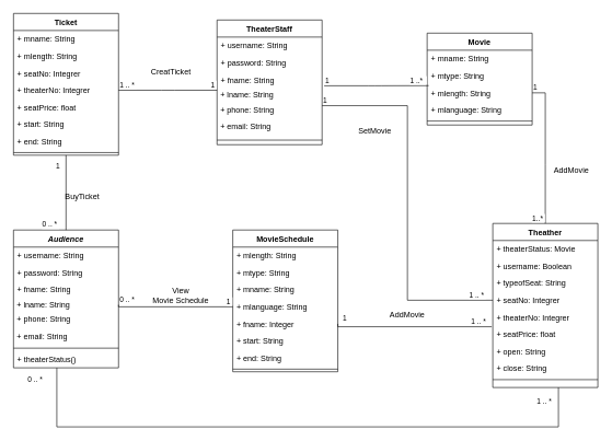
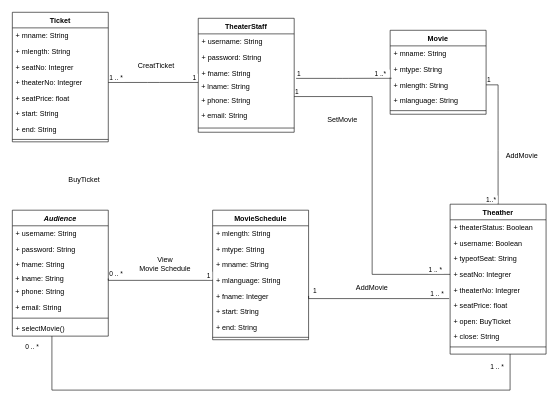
  <mxCell id="0" />
  <mxCell id="1" parent="0" />
  <mxCell id="2" value="Audience" style="swimlane;fontStyle=3;align=center;verticalAlign=top;childLayout=stackLayout;horizontal=1;startSize=26;horizontalStack=0;resizeParent=1;resizeLast=0;collapsible=1;marginBottom=0;rounded=0;shadow=0;strokeWidth=1;" parent="1" vertex="1"><mxGeometry x="20" y="350" width="160" height="210" as="geometry"><mxRectangle x="220" y="60" width="160" height="26" as="alternateBounds" /></mxGeometry></mxCell>
  <mxCell id="3" value="+ username: String" style="text;align=left;verticalAlign=top;spacingLeft=4;spacingRight=4;overflow=hidden;rotatable=0;points=[[0,0.5],[1,0.5]];portConstraint=eastwest;" parent="2" vertex="1"><mxGeometry y="26" width="160" height="26" as="geometry" /></mxCell>
  <mxCell id="4" value="+ password: String" style="text;align=left;verticalAlign=top;spacingLeft=4;spacingRight=4;overflow=hidden;rotatable=0;points=[[0,0.5],[1,0.5]];portConstraint=eastwest;rounded=0;shadow=0;html=0;" parent="2" vertex="1"><mxGeometry y="52" width="160" height="26" as="geometry" /></mxCell>
  <mxCell id="5" value="+ fname: String" style="text;align=left;verticalAlign=top;spacingLeft=4;spacingRight=4;overflow=hidden;rotatable=0;points=[[0,0.5],[1,0.5]];portConstraint=eastwest;rounded=0;shadow=0;html=0;fontSize=12;" parent="2" vertex="1"><mxGeometry y="78" width="160" height="26" as="geometry" /></mxCell>
  <mxCell id="6" value="&amp;nbsp;+ lname&lt;span&gt;: String&lt;/span&gt;" style="text;html=1;strokeColor=none;fillColor=none;align=left;verticalAlign=middle;whiteSpace=wrap;rounded=0;fontSize=12;" vertex="1" parent="2"><mxGeometry y="104" width="160" height="20" as="geometry" /></mxCell>
  <mxCell id="7" value="&amp;nbsp;+ phone&lt;span&gt;: String&lt;/span&gt;" style="text;html=1;strokeColor=none;fillColor=none;align=left;verticalAlign=middle;whiteSpace=wrap;rounded=0;fontSize=12;" vertex="1" parent="2"><mxGeometry y="124" width="160" height="26" as="geometry" /></mxCell>
  <mxCell id="8" value="&amp;nbsp;+ email&lt;span&gt;: String&lt;/span&gt;" style="text;html=1;strokeColor=none;fillColor=none;align=left;verticalAlign=middle;whiteSpace=wrap;rounded=0;fontSize=12;" vertex="1" parent="2"><mxGeometry y="150" width="160" height="26" as="geometry" /></mxCell>
  <mxCell id="9" value="" style="line;html=1;strokeWidth=1;align=left;verticalAlign=middle;spacingTop=-1;spacingLeft=3;spacingRight=3;rotatable=0;labelPosition=right;points=[];portConstraint=eastwest;" parent="2" vertex="1"><mxGeometry y="176" width="160" height="8" as="geometry" /></mxCell>
- <mxCell id="10" value="+ theaterStatus()" style="text;align=left;verticalAlign=top;spacingLeft=4;spacingRight=4;overflow=hidden;rotatable=0;points=[[0,0.5],[1,0.5]];portConstraint=eastwest;" parent="2" vertex="1"><mxGeometry y="184" width="160" height="26" as="geometry" /></mxCell>
+ <mxCell id="10" value="+ selectMovie()" style="text;align=left;verticalAlign=top;spacingLeft=4;spacingRight=4;overflow=hidden;rotatable=0;points=[[0,0.5],[1,0.5]];portConstraint=eastwest;" parent="2" vertex="1"><mxGeometry y="184" width="160" height="26" as="geometry" /></mxCell>
  <mxCell id="11" value="Movie" style="swimlane;fontStyle=1;align=center;verticalAlign=top;childLayout=stackLayout;horizontal=1;startSize=26;horizontalStack=0;resizeParent=1;resizeLast=0;collapsible=1;marginBottom=0;rounded=0;shadow=0;strokeWidth=1;" parent="1" vertex="1"><mxGeometry x="650" y="50" width="160" height="140" as="geometry"><mxRectangle x="130" y="380" width="160" height="26" as="alternateBounds" /></mxGeometry></mxCell>
  <mxCell id="12" value="+ mname: String" style="text;align=left;verticalAlign=top;spacingLeft=4;spacingRight=4;overflow=hidden;rotatable=0;points=[[0,0.5],[1,0.5]];portConstraint=eastwest;" parent="11" vertex="1"><mxGeometry y="26" width="160" height="26" as="geometry" /></mxCell>
  <mxCell id="13" value="+ mtype: String" style="text;align=left;verticalAlign=top;spacingLeft=4;spacingRight=4;overflow=hidden;rotatable=0;points=[[0,0.5],[1,0.5]];portConstraint=eastwest;" vertex="1" parent="11"><mxGeometry y="52" width="160" height="26" as="geometry" /></mxCell>
  <mxCell id="14" value="+ mlength: String" style="text;align=left;verticalAlign=top;spacingLeft=4;spacingRight=4;overflow=hidden;rotatable=0;points=[[0,0.5],[1,0.5]];portConstraint=eastwest;" vertex="1" parent="11"><mxGeometry y="78" width="160" height="26" as="geometry" /></mxCell>
  <mxCell id="15" value="+ mlanguage: String" style="text;align=left;verticalAlign=top;spacingLeft=4;spacingRight=4;overflow=hidden;rotatable=0;points=[[0,0.5],[1,0.5]];portConstraint=eastwest;" vertex="1" parent="11"><mxGeometry y="104" width="160" height="26" as="geometry" /></mxCell>
  <mxCell id="16" value="" style="line;html=1;strokeWidth=1;align=left;verticalAlign=middle;spacingTop=-1;spacingLeft=3;spacingRight=3;rotatable=0;labelPosition=right;points=[];portConstraint=eastwest;" parent="11" vertex="1"><mxGeometry y="130" width="160" height="8" as="geometry" /></mxCell>
  <mxCell id="17" value="Theather" style="swimlane;fontStyle=1;align=center;verticalAlign=top;childLayout=stackLayout;horizontal=1;startSize=26;horizontalStack=0;resizeParent=1;resizeLast=0;collapsible=1;marginBottom=0;rounded=0;shadow=0;strokeWidth=1;" parent="1" vertex="1"><mxGeometry x="750" y="340" width="160" height="250" as="geometry"><mxRectangle x="340" y="380" width="170" height="26" as="alternateBounds" /></mxGeometry></mxCell>
- <mxCell id="18" value="+ theaterStatus: Movie" style="text;align=left;verticalAlign=top;spacingLeft=4;spacingRight=4;overflow=hidden;rotatable=0;points=[[0,0.5],[1,0.5]];portConstraint=eastwest;" parent="17" vertex="1"><mxGeometry y="26" width="160" height="26" as="geometry" /></mxCell>
+ <mxCell id="18" value="+ theaterStatus: Boolean" style="text;align=left;verticalAlign=top;spacingLeft=4;spacingRight=4;overflow=hidden;rotatable=0;points=[[0,0.5],[1,0.5]];portConstraint=eastwest;" parent="17" vertex="1"><mxGeometry y="26" width="160" height="26" as="geometry" /></mxCell>
  <mxCell id="19" value="+ username: Boolean" style="text;align=left;verticalAlign=top;spacingLeft=4;spacingRight=4;overflow=hidden;rotatable=0;points=[[0,0.5],[1,0.5]];portConstraint=eastwest;" vertex="1" parent="17"><mxGeometry y="52" width="160" height="26" as="geometry" /></mxCell>
  <mxCell id="20" value="+ typeofSeat: String" style="text;align=left;verticalAlign=top;spacingLeft=4;spacingRight=4;overflow=hidden;rotatable=0;points=[[0,0.5],[1,0.5]];portConstraint=eastwest;" vertex="1" parent="17"><mxGeometry y="78" width="160" height="26" as="geometry" /></mxCell>
  <mxCell id="21" value="+ seatNo: Integrer" style="text;align=left;verticalAlign=top;spacingLeft=4;spacingRight=4;overflow=hidden;rotatable=0;points=[[0,0.5],[1,0.5]];portConstraint=eastwest;" vertex="1" parent="17"><mxGeometry y="104" width="160" height="26" as="geometry" /></mxCell>
  <mxCell id="22" value="+ theaterNo: Integrer" style="text;align=left;verticalAlign=top;spacingLeft=4;spacingRight=4;overflow=hidden;rotatable=0;points=[[0,0.5],[1,0.5]];portConstraint=eastwest;" vertex="1" parent="17"><mxGeometry y="130" width="160" height="26" as="geometry" /></mxCell>
  <mxCell id="23" value="+ seatPrice: float" style="text;align=left;verticalAlign=top;spacingLeft=4;spacingRight=4;overflow=hidden;rotatable=0;points=[[0,0.5],[1,0.5]];portConstraint=eastwest;" vertex="1" parent="17"><mxGeometry y="156" width="160" height="26" as="geometry" /></mxCell>
- <mxCell id="24" value="+ open: String" style="text;align=left;verticalAlign=top;spacingLeft=4;spacingRight=4;overflow=hidden;rotatable=0;points=[[0,0.5],[1,0.5]];portConstraint=eastwest;" vertex="1" parent="17"><mxGeometry y="182" width="160" height="26" as="geometry" /></mxCell>
+ <mxCell id="24" value="+ open: BuyTicket" style="text;align=left;verticalAlign=top;spacingLeft=4;spacingRight=4;overflow=hidden;rotatable=0;points=[[0,0.5],[1,0.5]];portConstraint=eastwest;" vertex="1" parent="17"><mxGeometry y="182" width="160" height="26" as="geometry" /></mxCell>
  <mxCell id="25" value="+ close: String" style="text;align=left;verticalAlign=top;spacingLeft=4;spacingRight=4;overflow=hidden;rotatable=0;points=[[0,0.5],[1,0.5]];portConstraint=eastwest;" vertex="1" parent="17"><mxGeometry y="208" width="160" height="26" as="geometry" /></mxCell>
  <mxCell id="26" value="" style="line;html=1;strokeWidth=1;align=left;verticalAlign=middle;spacingTop=-1;spacingLeft=3;spacingRight=3;rotatable=0;labelPosition=right;points=[];portConstraint=eastwest;" parent="17" vertex="1"><mxGeometry y="234" width="160" height="8" as="geometry" /></mxCell>
  <mxCell id="27" value="TheaterStaff" style="swimlane;fontStyle=1;align=center;verticalAlign=top;childLayout=stackLayout;horizontal=1;startSize=26;horizontalStack=0;resizeParent=1;resizeLast=0;collapsible=1;marginBottom=0;rounded=0;shadow=0;strokeWidth=1;" parent="1" vertex="1"><mxGeometry x="330" y="30" width="160" height="190" as="geometry"><mxRectangle x="550" y="140" width="160" height="26" as="alternateBounds" /></mxGeometry></mxCell>
  <mxCell id="28" value="+ username: String" style="text;align=left;verticalAlign=top;spacingLeft=4;spacingRight=4;overflow=hidden;rotatable=0;points=[[0,0.5],[1,0.5]];portConstraint=eastwest;" vertex="1" parent="27"><mxGeometry y="26" width="160" height="26" as="geometry" /></mxCell>
  <mxCell id="29" value="+ password: String" style="text;align=left;verticalAlign=top;spacingLeft=4;spacingRight=4;overflow=hidden;rotatable=0;points=[[0,0.5],[1,0.5]];portConstraint=eastwest;rounded=0;shadow=0;html=0;" vertex="1" parent="27"><mxGeometry y="52" width="160" height="26" as="geometry" /></mxCell>
  <mxCell id="30" value="+ fname: String" style="text;align=left;verticalAlign=top;spacingLeft=4;spacingRight=4;overflow=hidden;rotatable=0;points=[[0,0.5],[1,0.5]];portConstraint=eastwest;rounded=0;shadow=0;html=0;fontSize=12;" vertex="1" parent="27"><mxGeometry y="78" width="160" height="26" as="geometry" /></mxCell>
  <mxCell id="31" value="&amp;nbsp;+ lname&lt;span&gt;: String&lt;/span&gt;" style="text;html=1;strokeColor=none;fillColor=none;align=left;verticalAlign=middle;whiteSpace=wrap;rounded=0;fontSize=12;" vertex="1" parent="27"><mxGeometry y="104" width="160" height="20" as="geometry" /></mxCell>
  <mxCell id="32" value="&amp;nbsp;+ phone&lt;span&gt;: String&lt;/span&gt;" style="text;html=1;strokeColor=none;fillColor=none;align=left;verticalAlign=middle;whiteSpace=wrap;rounded=0;fontSize=12;" vertex="1" parent="27"><mxGeometry y="124" width="160" height="26" as="geometry" /></mxCell>
  <mxCell id="33" value="&amp;nbsp;+ email&lt;span&gt;: String&lt;/span&gt;" style="text;html=1;strokeColor=none;fillColor=none;align=left;verticalAlign=middle;whiteSpace=wrap;rounded=0;fontSize=12;" vertex="1" parent="27"><mxGeometry y="150" width="160" height="26" as="geometry" /></mxCell>
  <mxCell id="34" value="" style="line;html=1;strokeWidth=1;align=left;verticalAlign=middle;spacingTop=-1;spacingLeft=3;spacingRight=3;rotatable=0;labelPosition=right;points=[];portConstraint=eastwest;" parent="27" vertex="1"><mxGeometry y="176" width="160" height="14" as="geometry" /></mxCell>
  <mxCell id="35" value="MovieSchedule" style="swimlane;fontStyle=1;align=center;verticalAlign=top;childLayout=stackLayout;horizontal=1;startSize=26;horizontalStack=0;resizeParent=1;resizeParentMax=0;resizeLast=0;collapsible=1;marginBottom=0;fontSize=12;" vertex="1" parent="1"><mxGeometry x="354" y="350" width="160" height="216" as="geometry" /></mxCell>
  <mxCell id="36" value="+ mlength: String" style="text;strokeColor=none;fillColor=none;align=left;verticalAlign=top;spacingLeft=4;spacingRight=4;overflow=hidden;rotatable=0;points=[[0,0.5],[1,0.5]];portConstraint=eastwest;" vertex="1" parent="35"><mxGeometry y="26" width="160" height="26" as="geometry" /></mxCell>
  <mxCell id="37" value="+ mtype: String" style="text;strokeColor=none;fillColor=none;align=left;verticalAlign=top;spacingLeft=4;spacingRight=4;overflow=hidden;rotatable=0;points=[[0,0.5],[1,0.5]];portConstraint=eastwest;" vertex="1" parent="35"><mxGeometry y="52" width="160" height="26" as="geometry" /></mxCell>
  <mxCell id="38" value="+ mname: String" style="text;align=left;verticalAlign=top;spacingLeft=4;spacingRight=4;overflow=hidden;rotatable=0;points=[[0,0.5],[1,0.5]];portConstraint=eastwest;" vertex="1" parent="35"><mxGeometry y="78" width="160" height="26" as="geometry" /></mxCell>
  <mxCell id="39" value="+ mlanguage: String" style="text;align=left;verticalAlign=top;spacingLeft=4;spacingRight=4;overflow=hidden;rotatable=0;points=[[0,0.5],[1,0.5]];portConstraint=eastwest;" vertex="1" parent="35"><mxGeometry y="104" width="160" height="26" as="geometry" /></mxCell>
  <mxCell id="40" value="+ fname: Integer" style="text;align=left;verticalAlign=top;spacingLeft=4;spacingRight=4;overflow=hidden;rotatable=0;points=[[0,0.5],[1,0.5]];portConstraint=eastwest;" vertex="1" parent="35"><mxGeometry y="130" width="160" height="26" as="geometry" /></mxCell>
  <mxCell id="41" value="+ start: String" style="text;align=left;verticalAlign=top;spacingLeft=4;spacingRight=4;overflow=hidden;rotatable=0;points=[[0,0.5],[1,0.5]];portConstraint=eastwest;" vertex="1" parent="35"><mxGeometry y="156" width="160" height="26" as="geometry" /></mxCell>
  <mxCell id="42" value="+ end: String" style="text;align=left;verticalAlign=top;spacingLeft=4;spacingRight=4;overflow=hidden;rotatable=0;points=[[0,0.5],[1,0.5]];portConstraint=eastwest;" vertex="1" parent="35"><mxGeometry y="182" width="160" height="26" as="geometry" /></mxCell>
  <mxCell id="43" value="" style="line;strokeWidth=1;fillColor=none;align=left;verticalAlign=middle;spacingTop=-1;spacingLeft=3;spacingRight=3;rotatable=0;labelPosition=right;points=[];portConstraint=eastwest;" vertex="1" parent="35"><mxGeometry y="208" width="160" height="8" as="geometry" /></mxCell>
  <mxCell id="44" value="Ticket" style="swimlane;fontStyle=1;align=center;verticalAlign=top;childLayout=stackLayout;horizontal=1;startSize=26;horizontalStack=0;resizeParent=1;resizeParentMax=0;resizeLast=0;collapsible=1;marginBottom=0;fontSize=12;" vertex="1" parent="1"><mxGeometry x="20" y="20" width="160" height="216" as="geometry" /></mxCell>
  <mxCell id="45" value="+ mname: String" style="text;strokeColor=none;fillColor=none;align=left;verticalAlign=top;spacingLeft=4;spacingRight=4;overflow=hidden;rotatable=0;points=[[0,0.5],[1,0.5]];portConstraint=eastwest;" vertex="1" parent="44"><mxGeometry y="26" width="160" height="26" as="geometry" /></mxCell>
  <mxCell id="46" value="+ mlength: String" style="text;align=left;verticalAlign=top;spacingLeft=4;spacingRight=4;overflow=hidden;rotatable=0;points=[[0,0.5],[1,0.5]];portConstraint=eastwest;" vertex="1" parent="44"><mxGeometry y="52" width="160" height="26" as="geometry" /></mxCell>
  <mxCell id="47" value="+ seatNo: Integrer" style="text;align=left;verticalAlign=top;spacingLeft=4;spacingRight=4;overflow=hidden;rotatable=0;points=[[0,0.5],[1,0.5]];portConstraint=eastwest;" vertex="1" parent="44"><mxGeometry y="78" width="160" height="26" as="geometry" /></mxCell>
  <mxCell id="48" value="+ theaterNo: Integrer" style="text;align=left;verticalAlign=top;spacingLeft=4;spacingRight=4;overflow=hidden;rotatable=0;points=[[0,0.5],[1,0.5]];portConstraint=eastwest;" vertex="1" parent="44"><mxGeometry y="104" width="160" height="26" as="geometry" /></mxCell>
  <mxCell id="49" value="+ seatPrice: float" style="text;align=left;verticalAlign=top;spacingLeft=4;spacingRight=4;overflow=hidden;rotatable=0;points=[[0,0.5],[1,0.5]];portConstraint=eastwest;" vertex="1" parent="44"><mxGeometry y="130" width="160" height="26" as="geometry" /></mxCell>
  <mxCell id="50" value="+ start: String" style="text;align=left;verticalAlign=top;spacingLeft=4;spacingRight=4;overflow=hidden;rotatable=0;points=[[0,0.5],[1,0.5]];portConstraint=eastwest;" vertex="1" parent="44"><mxGeometry y="156" width="160" height="26" as="geometry" /></mxCell>
  <mxCell id="51" value="+ end: String" style="text;align=left;verticalAlign=top;spacingLeft=4;spacingRight=4;overflow=hidden;rotatable=0;points=[[0,0.5],[1,0.5]];portConstraint=eastwest;" vertex="1" parent="44"><mxGeometry y="182" width="160" height="26" as="geometry" /></mxCell>
  <mxCell id="52" value="" style="line;strokeWidth=1;fillColor=none;align=left;verticalAlign=middle;spacingTop=-1;spacingLeft=3;spacingRight=3;rotatable=0;labelPosition=right;points=[];portConstraint=eastwest;" vertex="1" parent="44"><mxGeometry y="208" width="160" height="8" as="geometry" /></mxCell>
  <mxCell id="53" value="" style="endArrow=none;html=1;edgeStyle=orthogonalEdgeStyle;fontSize=12;exitX=1.02;exitY=0.854;exitDx=0;exitDy=0;exitPerimeter=0;entryX=0.015;entryY=0.077;entryDx=0;entryDy=0;entryPerimeter=0;" edge="1" parent="1" source="30" target="14"><mxGeometry relative="1" as="geometry"><mxPoint x="430" y="260" as="sourcePoint" /><mxPoint x="590" y="260" as="targetPoint" /></mxGeometry></mxCell>
  <mxCell id="54" value="1" style="edgeLabel;resizable=0;html=1;align=left;verticalAlign=bottom;" connectable="0" vertex="1" parent="53"><mxGeometry x="-1" relative="1" as="geometry" /></mxCell>
  <mxCell id="55" value="1 ..*&amp;nbsp;&amp;nbsp;" style="edgeLabel;resizable=0;html=1;align=right;verticalAlign=bottom;" connectable="0" vertex="1" parent="53"><mxGeometry x="1" relative="1" as="geometry"><mxPoint x="-2.01" as="offset" /></mxGeometry></mxCell>
  <mxCell id="56" value="SetMovie" style="text;html=1;align=center;verticalAlign=middle;resizable=0;points=[];autosize=1;strokeColor=none;fontSize=12;" vertex="1" parent="1"><mxGeometry x="535" y="190" width="70" height="20" as="geometry" /></mxCell>
  <mxCell id="57" value="" style="endArrow=none;html=1;edgeStyle=orthogonalEdgeStyle;fontSize=12;exitX=1;exitY=0.5;exitDx=0;exitDy=0;entryX=0.5;entryY=0;entryDx=0;entryDy=0;rounded=0;" edge="1" parent="1" source="14" target="17"><mxGeometry relative="1" as="geometry"><mxPoint x="430" y="260" as="sourcePoint" /><mxPoint x="590" y="260" as="targetPoint" /><Array as="points"><mxPoint x="830" y="141" /><mxPoint x="830" y="250" /></Array></mxGeometry></mxCell>
  <mxCell id="58" value="1" style="edgeLabel;resizable=0;html=1;align=left;verticalAlign=bottom;" connectable="0" vertex="1" parent="57"><mxGeometry x="-1" relative="1" as="geometry" /></mxCell>
  <mxCell id="59" value="1..*&amp;nbsp;" style="edgeLabel;resizable=0;html=1;align=right;verticalAlign=bottom;" connectable="0" vertex="1" parent="57"><mxGeometry x="1" relative="1" as="geometry" /></mxCell>
  <mxCell id="60" value="AddMovie" style="text;html=1;strokeColor=none;fillColor=none;align=center;verticalAlign=middle;whiteSpace=wrap;rounded=0;fontSize=12;" vertex="1" parent="1"><mxGeometry x="850" y="250" width="40" height="20" as="geometry" /></mxCell>
  <mxCell id="61" value="" style="endArrow=none;html=1;edgeStyle=orthogonalEdgeStyle;fontSize=12;exitX=1;exitY=0.25;exitDx=0;exitDy=0;entryX=0;entryY=0.5;entryDx=0;entryDy=0;rounded=0;" edge="1" parent="1" source="32" target="21"><mxGeometry relative="1" as="geometry"><mxPoint x="510" y="350" as="sourcePoint" /><mxPoint x="670" y="350" as="targetPoint" /></mxGeometry></mxCell>
  <mxCell id="62" value="1" style="edgeLabel;resizable=0;html=1;align=left;verticalAlign=bottom;" connectable="0" vertex="1" parent="61"><mxGeometry x="-1" relative="1" as="geometry" /></mxCell>
  <mxCell id="63" value="1 .. *&amp;nbsp;" style="edgeLabel;resizable=0;html=1;align=right;verticalAlign=bottom;" connectable="0" vertex="1" parent="61"><mxGeometry x="1" relative="1" as="geometry"><mxPoint x="-10.5" as="offset" /></mxGeometry></mxCell>
  <mxCell id="64" value="" style="endArrow=none;html=1;edgeStyle=orthogonalEdgeStyle;fontSize=12;exitX=1;exitY=0.5;exitDx=0;exitDy=0;" edge="1" parent="1" source="48"><mxGeometry relative="1" as="geometry"><mxPoint x="220" y="230" as="sourcePoint" /><mxPoint x="330" y="137" as="targetPoint" /></mxGeometry></mxCell>
  <mxCell id="65" value="&lt;span style=&quot;text-align: right&quot;&gt;1 .. *&amp;nbsp;&lt;/span&gt;" style="edgeLabel;resizable=0;html=1;align=left;verticalAlign=bottom;" connectable="0" vertex="1" parent="64"><mxGeometry x="-1" relative="1" as="geometry" /></mxCell>
  <mxCell id="66" value="1&amp;nbsp;" style="edgeLabel;resizable=0;html=1;align=right;verticalAlign=bottom;" connectable="0" vertex="1" parent="64"><mxGeometry x="1" relative="1" as="geometry" /></mxCell>
  <mxCell id="67" value="CreatTicket" style="text;html=1;strokeColor=none;fillColor=none;align=center;verticalAlign=middle;whiteSpace=wrap;rounded=0;fontSize=12;" vertex="1" parent="1"><mxGeometry x="240" y="100" width="40" height="20" as="geometry" /></mxCell>
  <mxCell id="68" value="" style="endArrow=none;html=1;edgeStyle=orthogonalEdgeStyle;fontSize=12;rounded=0;entryX=0;entryY=0.5;entryDx=0;entryDy=0;exitX=1;exitY=0.5;exitDx=0;exitDy=0;" edge="1" parent="1" source="6" target="39"><mxGeometry relative="1" as="geometry"><mxPoint x="200" y="467" as="sourcePoint" /><mxPoint x="330" y="450" as="targetPoint" /><Array as="points"><mxPoint x="180" y="467" /></Array></mxGeometry></mxCell>
  <mxCell id="69" value="0 .. *" style="edgeLabel;resizable=0;html=1;align=left;verticalAlign=bottom;" connectable="0" vertex="1" parent="68"><mxGeometry x="-1" relative="1" as="geometry" /></mxCell>
  <mxCell id="70" value="1&amp;nbsp;" style="edgeLabel;resizable=0;html=1;align=right;verticalAlign=bottom;" connectable="0" vertex="1" parent="68"><mxGeometry x="1" relative="1" as="geometry" /></mxCell>
- <mxCell id="71" value="View &lt;br&gt;Movie Schedule" style="text;html=1;strokeColor=none;fillColor=none;align=center;verticalAlign=middle;whiteSpace=wrap;rounded=0;fontSize=12;" vertex="1" parent="1"><mxGeometry x="230" y="440" width="90" height="20" as="geometry" /></mxCell>
- <mxCell id="72" value="" style="endArrow=none;html=1;edgeStyle=orthogonalEdgeStyle;fontSize=12;entryX=0.5;entryY=0;entryDx=0;entryDy=0;exitX=0.5;exitY=1;exitDx=0;exitDy=0;rounded=0;" edge="1" parent="1" source="44" target="2"><mxGeometry relative="1" as="geometry"><mxPoint x="90" y="240" as="sourcePoint" /><mxPoint x="440" y="310" as="targetPoint" /></mxGeometry></mxCell>
- <mxCell id="73" value="&amp;nbsp;1" style="edgeLabel;resizable=0;html=1;align=left;verticalAlign=bottom;" connectable="0" vertex="1" parent="72"><mxGeometry x="-1" relative="1" as="geometry"><mxPoint x="-20" y="24" as="offset" /></mxGeometry></mxCell>
- <mxCell id="74" value="0 .. *&amp;nbsp;" style="edgeLabel;resizable=0;html=1;align=right;verticalAlign=bottom;" connectable="0" vertex="1" parent="72"><mxGeometry x="1" relative="1" as="geometry"><mxPoint x="-10" as="offset" /></mxGeometry></mxCell>
- <mxCell id="75" value="BuyTicket" style="text;html=1;strokeColor=none;fillColor=none;align=center;verticalAlign=middle;whiteSpace=wrap;rounded=0;fontSize=12;" vertex="1" parent="1"><mxGeometry x="105" y="290" width="40" height="20" as="geometry" /></mxCell>
+ <mxCell id="71" value="View &lt;br&gt;Movie Schedule" style="text;html=1;strokeColor=none;fillColor=none;align=center;verticalAlign=middle;whiteSpace=wrap;rounded=0;fontSize=12;" vertex="1" parent="1"><mxGeometry x="230" y="430" width="90" height="20" as="geometry" /></mxCell>
+ <mxCell id="75" value="BuyTicket" style="text;html=1;strokeColor=none;fillColor=none;align=center;verticalAlign=middle;whiteSpace=wrap;rounded=0;fontSize=12;" vertex="1" parent="1"><mxGeometry x="120" y="290" width="40" height="20" as="geometry" /></mxCell>
  <mxCell id="76" value="" style="endArrow=none;html=1;edgeStyle=orthogonalEdgeStyle;fontSize=12;rounded=0;" edge="1" parent="1" source="10"><mxGeometry relative="1" as="geometry"><mxPoint x="86" y="564" as="sourcePoint" /><mxPoint x="850" y="590" as="targetPoint" /><Array as="points"><mxPoint x="86" y="650" /><mxPoint x="850" y="650" /></Array></mxGeometry></mxCell>
  <mxCell id="77" value="0 .. *" style="edgeLabel;resizable=0;html=1;align=left;verticalAlign=bottom;" connectable="0" vertex="1" parent="76"><mxGeometry x="-1" relative="1" as="geometry"><mxPoint x="-46.08" y="26.2" as="offset" /></mxGeometry></mxCell>
  <mxCell id="78" value="1 .. *" style="edgeLabel;resizable=0;html=1;align=right;verticalAlign=bottom;" connectable="0" vertex="1" parent="76"><mxGeometry x="1" relative="1" as="geometry"><mxPoint x="-10" y="30" as="offset" /></mxGeometry></mxCell>
  <mxCell id="79" value="" style="endArrow=none;html=1;edgeStyle=orthogonalEdgeStyle;fontSize=12;exitX=1;exitY=0.5;exitDx=0;exitDy=0;entryX=-0.01;entryY=0.054;entryDx=0;entryDy=0;rounded=0;entryPerimeter=0;" edge="1" parent="1" source="40" target="23"><mxGeometry relative="1" as="geometry"><mxPoint x="300" y="410" as="sourcePoint" /><mxPoint x="460" y="410" as="targetPoint" /><Array as="points"><mxPoint x="514" y="497" /></Array></mxGeometry></mxCell>
  <mxCell id="80" value="1" style="edgeLabel;resizable=0;html=1;align=left;verticalAlign=bottom;" connectable="0" vertex="1" parent="79"><mxGeometry x="-1" relative="1" as="geometry"><mxPoint x="6" as="offset" /></mxGeometry></mxCell>
  <mxCell id="81" value="1 .. *" style="edgeLabel;resizable=0;html=1;align=right;verticalAlign=bottom;" connectable="0" vertex="1" parent="79"><mxGeometry x="1" relative="1" as="geometry"><mxPoint x="-8.6" as="offset" /></mxGeometry></mxCell>
  <mxCell id="82" value="AddMovie" style="text;html=1;strokeColor=none;fillColor=none;align=center;verticalAlign=middle;whiteSpace=wrap;rounded=0;fontSize=12;" vertex="1" parent="1"><mxGeometry x="600" y="470" width="40" height="20" as="geometry" /></mxCell>
